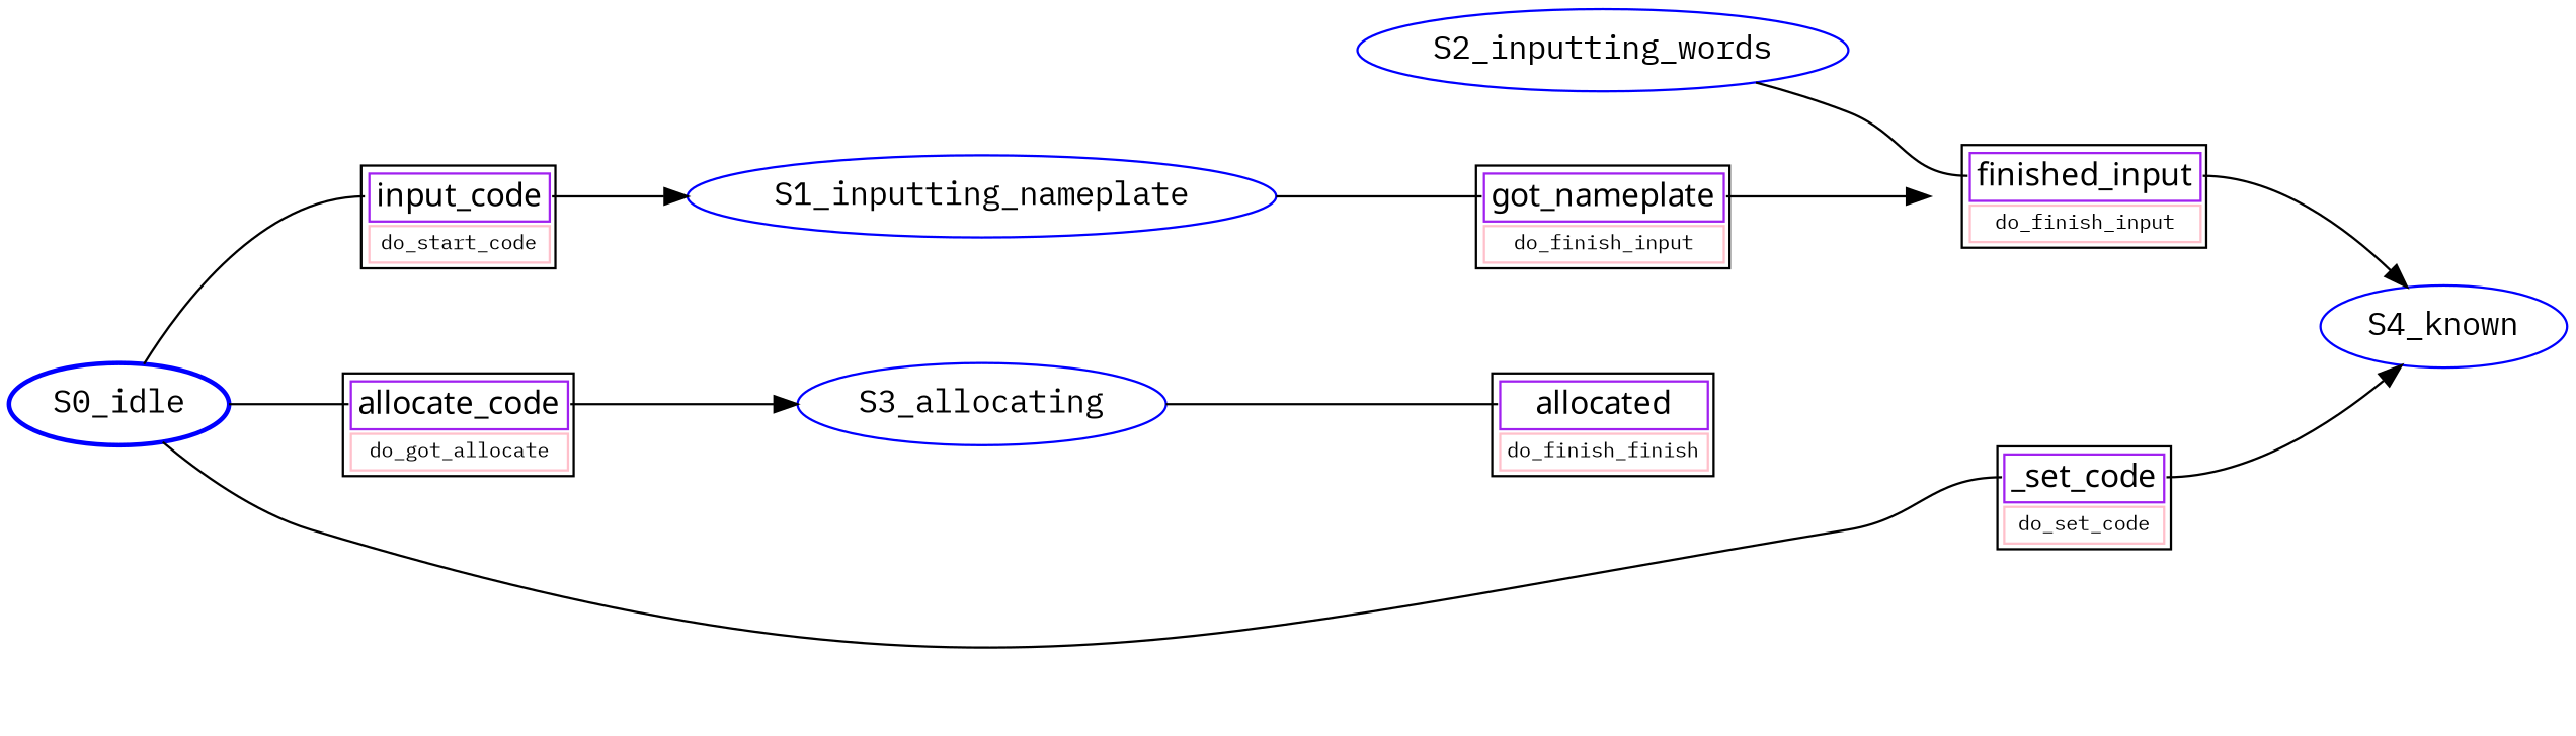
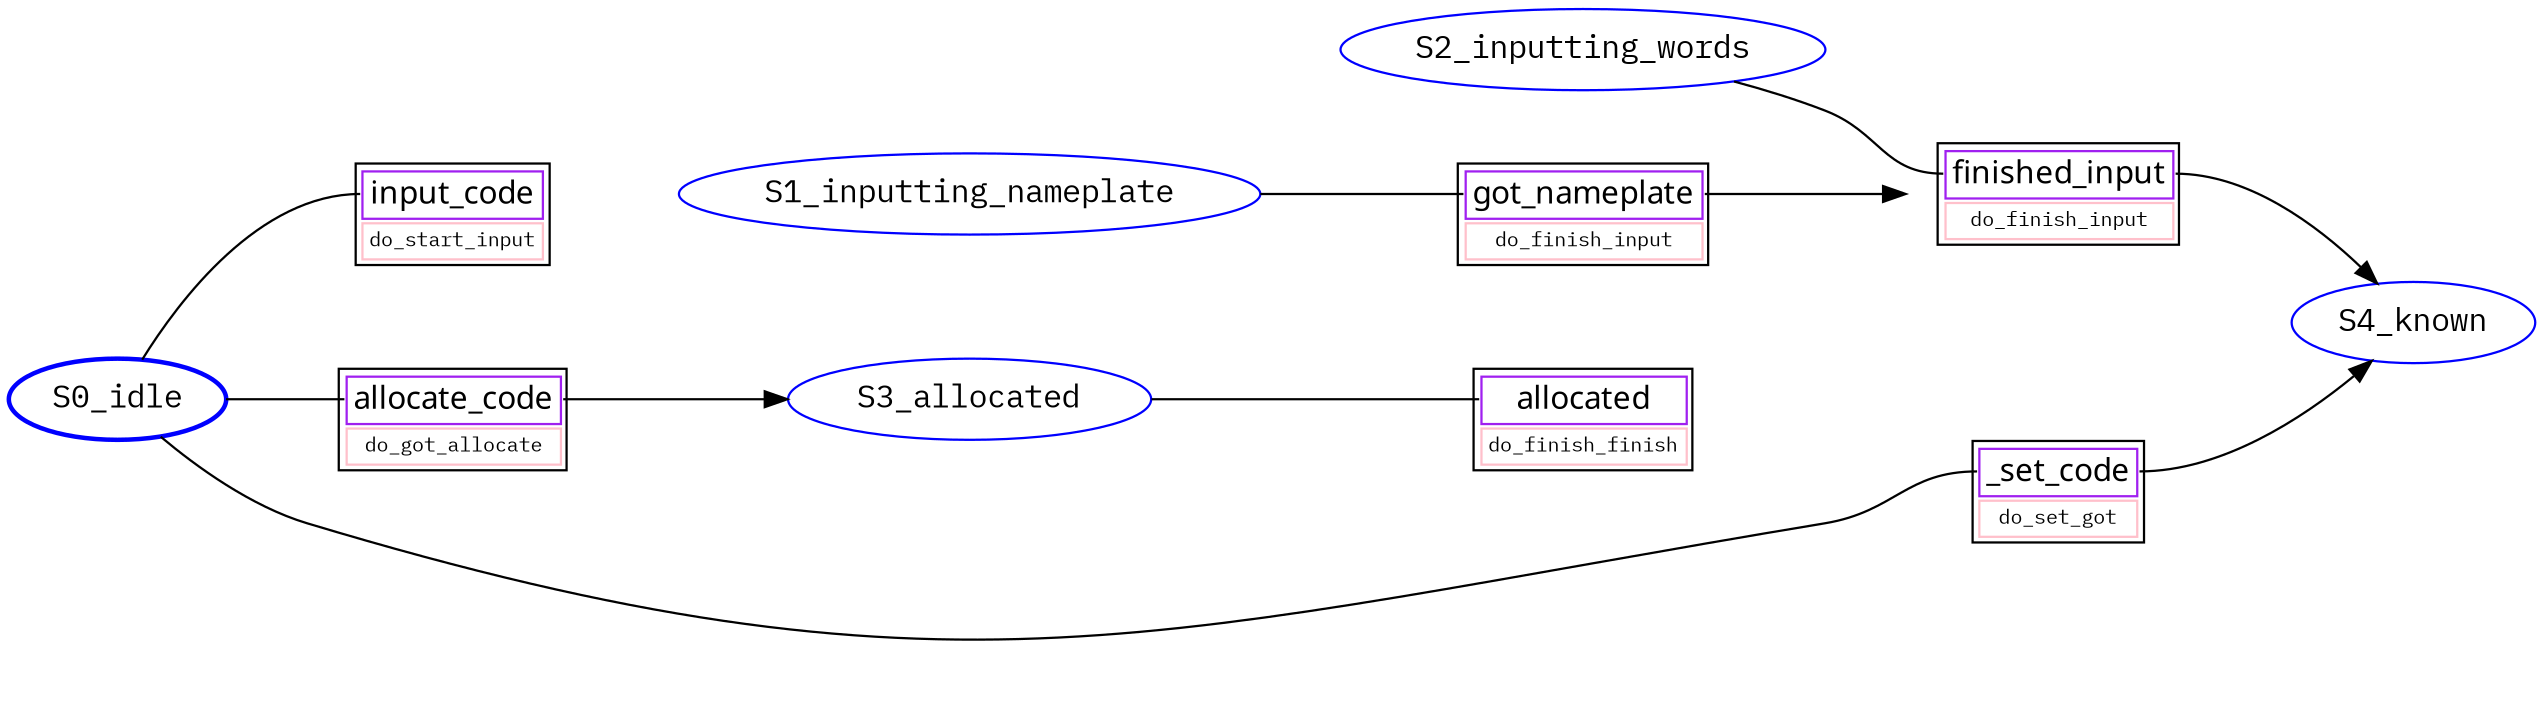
  digraph {
    fontname="IBM Plex Mono"
    pack=true
    rankdir=LR
    node [fontname="IBM Plex Mono" shape=none margin=0.2]
    edge [arrowhead=none fontname="IBM Plex Mono" headport="tableport:w"]
    S4_known [color=blue fontame=Menlo shape=ellipse margin=""]
-   S3_allocating [color=blue fontame=Menlo shape=ellipse margin=""]
+   S3_allocating [color=blue fontame=Menlo shape=ellipse label=S3_allocated margin=""]
    n3 [label=<<table ><tr ><td color="purple" colspan="1" port="tableport"><font face="menlo-italic">allocated</font></td></tr><tr ><td color="pink"><font point-size="9">do_finish_finish</font></td></tr></table>>]
    S2_inputting_words [color=blue fontame=Menlo shape=ellipse margin=""]
    n5 [label=<<table ><tr ><td color="purple" colspan="1" port="tableport"><font face="menlo-italic">finished_input</font></td></tr><tr ><td color="pink"><font point-size="9">do_finish_input</font></td></tr></table>>]
    S1_inputting_nameplate [color=blue fontame=Menlo shape=ellipse margin=""]
    n7 [label=<<table ><tr ><td color="purple" colspan="1" port="tableport"><font face="menlo-italic">got_nameplate</font></td></tr><tr ><td color="pink"><font point-size="9">do_finish_input</font></td></tr></table>>]
    S0_idle [color=blue fontame="Menlo-Bold" shape=ellipse style=bold margin=""]
-   n9 [label=<<table ><tr ><td color="purple" colspan="1" port="tableport"><font face="menlo-italic">input_code</font></td></tr><tr ><td color="pink"><font point-size="9">do_start_code</font></td></tr></table>>]
+   n9 [label=<<table ><tr ><td color="purple" colspan="1" port="tableport"><font face="menlo-italic">input_code</font></td></tr><tr ><td color="pink"><font point-size="9">do_start_input</font></td></tr></table>>]
    n10 [label=<<table ><tr ><td color="purple" colspan="1" port="tableport"><font face="menlo-italic">allocate_code</font></td></tr><tr ><td color="pink"><font point-size="9">do_got_allocate</font></td></tr></table>>]
-   n11 [label=<<table ><tr ><td color="purple" colspan="1" port="tableport"><font face="menlo-italic">_set_code</font></td></tr><tr ><td color="pink"><font point-size="9">do_set_code</font></td></tr></table>>]
+   n11 [label=<<table ><tr ><td color="purple" colspan="1" port="tableport"><font face="menlo-italic">_set_code</font></td></tr><tr ><td color="pink"><font point-size="9">do_set_got</font></td></tr></table>>]
    S3_allocating -> n3
    S2_inputting_words -> n5
    n5 -> S4_known [tailport="tableport:e" arrowhead="" headport=""]
    S1_inputting_nameplate -> n7
    n7 -> n5 [tailport="tableport:e" arrowhead="" headport=""]
    S0_idle -> n9
    S0_idle -> n10
    S0_idle -> n11
-   n9 -> S1_inputting_nameplate [tailport="tableport:e" arrowhead="" headport=""]
    n10 -> S3_allocating [tailport="tableport:e" arrowhead="" headport=""]
    n11 -> S4_known [tailport="tableport:e" arrowhead="" headport=""]
  }
